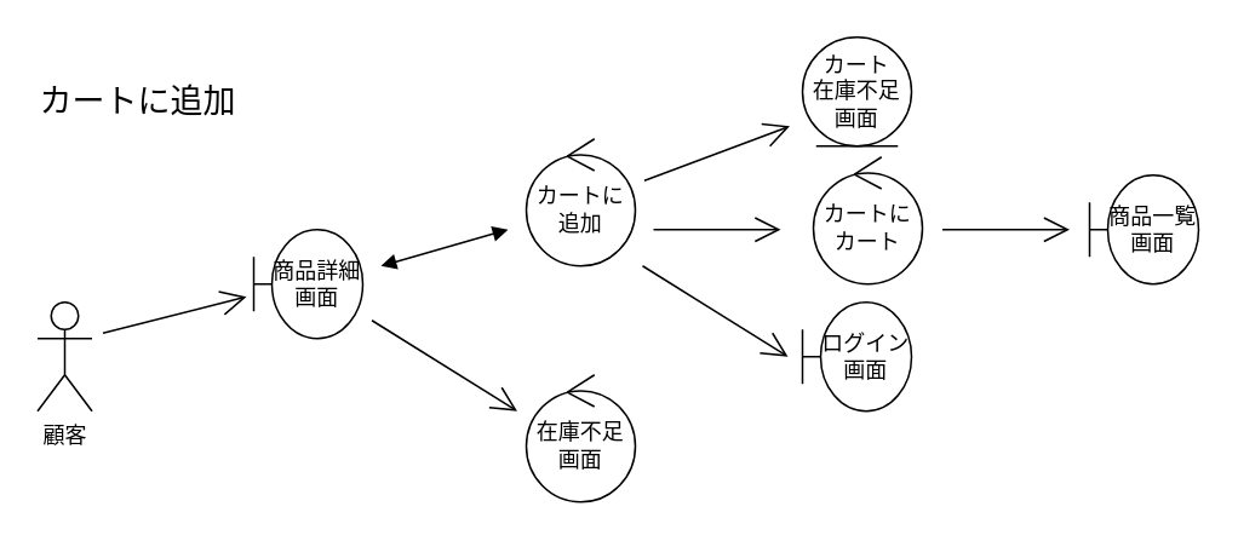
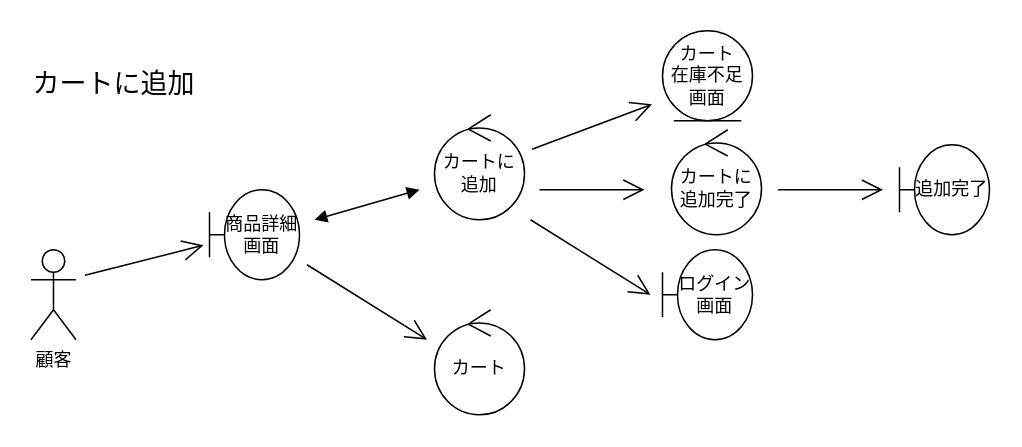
  <mxCell id="0" />
  <mxCell id="1" parent="0" />
  <mxCell id="2" value="顧客" style="shape=umlActor;verticalLabelPosition=bottom;verticalAlign=top;html=1;outlineConnect=0;" parent="1" vertex="1"><mxGeometry x="20" y="166" width="30" height="60" as="geometry" /></mxCell>
  <mxCell id="3" value="商品詳細画面" style="shape=umlBoundary;whiteSpace=wrap;html=1;" parent="1" vertex="1"><mxGeometry x="139" y="126" width="60" height="60" as="geometry" /></mxCell>
  <mxCell id="4" value="" style="endArrow=open;endFill=1;endSize=12;html=1;rounded=0;" parent="1" edge="1"><mxGeometry width="160" relative="1" as="geometry"><mxPoint x="56" y="183" as="sourcePoint" /><mxPoint x="135" y="163" as="targetPoint" /></mxGeometry></mxCell>
  <mxCell id="5" value="カートに&lt;div&gt;追加&lt;/div&gt;" style="ellipse;shape=umlControl;whiteSpace=wrap;html=1;" parent="1" vertex="1"><mxGeometry x="289" y="76" width="60" height="70" as="geometry" /></mxCell>
  <mxCell id="6" value="" style="endArrow=open;endFill=1;endSize=12;html=1;rounded=0;" parent="1" edge="1"><mxGeometry width="160" relative="1" as="geometry"><mxPoint x="204" y="176" as="sourcePoint" /><mxPoint x="284" y="226" as="targetPoint" /></mxGeometry></mxCell>
  <mxCell id="7" value="カート&lt;div&gt;在庫不足画面&lt;/div&gt;" style="ellipse;shape=umlEntity;whiteSpace=wrap;html=1;" parent="1" vertex="1"><mxGeometry x="441" y="20" width="60" height="60" as="geometry" /></mxCell>
  <mxCell id="8" value="" style="endArrow=open;endFill=1;endSize=12;html=1;rounded=0;" parent="1" edge="1"><mxGeometry width="160" relative="1" as="geometry"><mxPoint x="354" y="99" as="sourcePoint" /><mxPoint x="434" y="69" as="targetPoint" /></mxGeometry></mxCell>
  <mxCell id="9" value="&lt;span style=&quot;font-weight: normal;&quot;&gt;&lt;font style=&quot;font-size: 18px;&quot;&gt;カートに追加&lt;/font&gt;&lt;/span&gt;" style="text;align=center;fontStyle=1;verticalAlign=middle;spacingLeft=3;spacingRight=3;strokeColor=none;rotatable=0;points=[[0,0.5],[1,0.5]];portConstraint=eastwest;html=1;" parent="1" vertex="1"><mxGeometry x="20" y="26" width="109" height="60" as="geometry" /></mxCell>
  <mxCell id="10" value="" style="endArrow=block;startArrow=block;endFill=1;startFill=1;html=1;rounded=0;" parent="1" edge="1"><mxGeometry width="160" relative="1" as="geometry"><mxPoint x="209" y="146" as="sourcePoint" /><mxPoint x="279" y="126" as="targetPoint" /></mxGeometry></mxCell>
- <mxCell id="11" value="在庫不足画面" style="ellipse;shape=umlControl;whiteSpace=wrap;html=1;" parent="1" vertex="1"><mxGeometry x="289" y="206" width="60" height="70" as="geometry" /></mxCell>
+ <mxCell id="11" value="カート" style="ellipse;shape=umlControl;whiteSpace=wrap;html=1;" parent="1" vertex="1"><mxGeometry x="289" y="206" width="60" height="70" as="geometry" /></mxCell>
  <mxCell id="12" value="" style="endArrow=open;endFill=1;endSize=12;html=1;rounded=0;" edge="1" parent="1"><mxGeometry width="160" relative="1" as="geometry"><mxPoint x="353" y="146" as="sourcePoint" /><mxPoint x="433" y="196" as="targetPoint" /></mxGeometry></mxCell>
  <mxCell id="13" value="ログイン画面" style="shape=umlBoundary;whiteSpace=wrap;html=1;" vertex="1" parent="1"><mxGeometry x="441" y="166" width="60" height="60" as="geometry" /></mxCell>
  <mxCell id="14" value="" style="endArrow=open;endFill=1;endSize=12;html=1;rounded=0;" edge="1" parent="1"><mxGeometry width="160" relative="1" as="geometry"><mxPoint x="359" y="126" as="sourcePoint" /><mxPoint x="429" y="126" as="targetPoint" /></mxGeometry></mxCell>
- <mxCell id="15" value="カートに&lt;div&gt;カート&lt;/div&gt;" style="ellipse;shape=umlControl;whiteSpace=wrap;html=1;" vertex="1" parent="1"><mxGeometry x="447" y="86" width="60" height="70" as="geometry" /></mxCell>
+ <mxCell id="15" value="カートに&lt;div&gt;追加完了&lt;/div&gt;" style="ellipse;shape=umlControl;whiteSpace=wrap;html=1;" vertex="1" parent="1"><mxGeometry x="447" y="86" width="60" height="70" as="geometry" /></mxCell>
  <mxCell id="16" value="" style="endArrow=open;endFill=1;endSize=12;html=1;rounded=0;" edge="1" parent="1"><mxGeometry width="160" relative="1" as="geometry"><mxPoint x="518" y="126" as="sourcePoint" /><mxPoint x="588" y="126" as="targetPoint" /></mxGeometry></mxCell>
- <mxCell id="17" value="商品一覧画面" style="shape=umlBoundary;whiteSpace=wrap;html=1;" vertex="1" parent="1"><mxGeometry x="599" y="96" width="60" height="60" as="geometry" /></mxCell>
+ <mxCell id="17" value="追加完了" style="shape=umlBoundary;whiteSpace=wrap;html=1;" vertex="1" parent="1"><mxGeometry x="599" y="96" width="60" height="60" as="geometry" /></mxCell>
